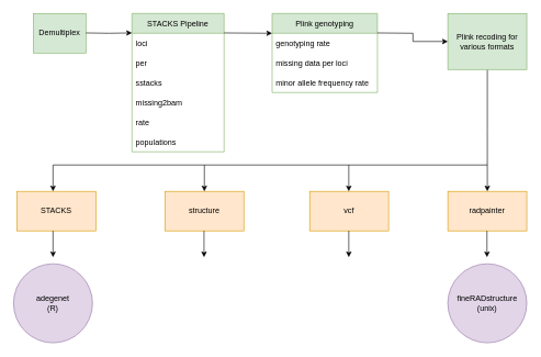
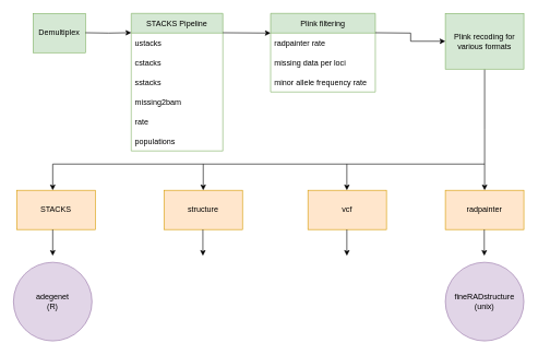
  <mxCell id="0" />
  <mxCell id="1" parent="0" />
  <mxCell id="2" value="STACKS Pipeline" style="swimlane;fontStyle=0;childLayout=stackLayout;horizontal=1;startSize=30;horizontalStack=0;resizeParent=1;resizeParentMax=0;resizeLast=0;collapsible=1;marginBottom=0;fillColor=#d5e8d4;strokeColor=#82b366;" vertex="1" parent="1"><mxGeometry x="200" y="20" width="140" height="210" as="geometry"><mxRectangle x="160" y="50" width="130" height="30" as="alternateBounds" /></mxGeometry></mxCell>
- <mxCell id="3" value="loci" style="text;strokeColor=none;fillColor=none;align=left;verticalAlign=middle;spacingLeft=4;spacingRight=4;overflow=hidden;points=[[0,0.5],[1,0.5]];portConstraint=eastwest;rotatable=0;" vertex="1" parent="2"><mxGeometry y="30" width="140" height="30" as="geometry" /></mxCell>
- <mxCell id="4" value="per" style="text;strokeColor=none;fillColor=none;align=left;verticalAlign=middle;spacingLeft=4;spacingRight=4;overflow=hidden;points=[[0,0.5],[1,0.5]];portConstraint=eastwest;rotatable=0;" vertex="1" parent="2"><mxGeometry y="60" width="140" height="30" as="geometry" /></mxCell>
+ <mxCell id="3" value="ustacks" style="text;strokeColor=none;fillColor=none;align=left;verticalAlign=middle;spacingLeft=4;spacingRight=4;overflow=hidden;points=[[0,0.5],[1,0.5]];portConstraint=eastwest;rotatable=0;" vertex="1" parent="2"><mxGeometry y="30" width="140" height="30" as="geometry" /></mxCell>
+ <mxCell id="4" value="cstacks" style="text;strokeColor=none;fillColor=none;align=left;verticalAlign=middle;spacingLeft=4;spacingRight=4;overflow=hidden;points=[[0,0.5],[1,0.5]];portConstraint=eastwest;rotatable=0;" vertex="1" parent="2"><mxGeometry y="60" width="140" height="30" as="geometry" /></mxCell>
  <mxCell id="5" value="sstacks" style="text;strokeColor=none;fillColor=none;align=left;verticalAlign=middle;spacingLeft=4;spacingRight=4;overflow=hidden;points=[[0,0.5],[1,0.5]];portConstraint=eastwest;rotatable=0;" vertex="1" parent="2"><mxGeometry y="90" width="140" height="30" as="geometry" /></mxCell>
  <mxCell id="6" value="missing2bam" style="text;strokeColor=none;fillColor=none;align=left;verticalAlign=middle;spacingLeft=4;spacingRight=4;overflow=hidden;points=[[0,0.5],[1,0.5]];portConstraint=eastwest;rotatable=0;" vertex="1" parent="2"><mxGeometry y="120" width="140" height="30" as="geometry" /></mxCell>
  <mxCell id="7" value="rate" style="text;strokeColor=none;fillColor=none;align=left;verticalAlign=middle;spacingLeft=4;spacingRight=4;overflow=hidden;points=[[0,0.5],[1,0.5]];portConstraint=eastwest;rotatable=0;" vertex="1" parent="2"><mxGeometry y="150" width="140" height="30" as="geometry" /></mxCell>
  <mxCell id="8" value="populations" style="text;strokeColor=none;fillColor=none;align=left;verticalAlign=middle;spacingLeft=4;spacingRight=4;overflow=hidden;points=[[0,0.5],[1,0.5]];portConstraint=eastwest;rotatable=0;" vertex="1" parent="2"><mxGeometry y="180" width="140" height="30" as="geometry" /></mxCell>
  <mxCell id="9" value="Demultiplex" style="rounded=0;whiteSpace=wrap;html=1;fillColor=#d5e8d4;strokeColor=#82b366;" vertex="1" parent="1"><mxGeometry x="50" y="20" width="80" height="60" as="geometry" /></mxCell>
- <mxCell id="10" value="Plink genotyping" style="swimlane;fontStyle=0;childLayout=stackLayout;horizontal=1;startSize=30;horizontalStack=0;resizeParent=1;resizeParentMax=0;resizeLast=0;collapsible=1;marginBottom=0;fillColor=#d5e8d4;strokeColor=#82b366;" vertex="1" parent="1"><mxGeometry x="413" y="20" width="160" height="120" as="geometry"><mxRectangle x="160" y="50" width="130" height="30" as="alternateBounds" /></mxGeometry></mxCell>
- <mxCell id="11" value="genotyping rate " style="text;strokeColor=none;fillColor=none;align=left;verticalAlign=middle;spacingLeft=4;spacingRight=4;overflow=hidden;points=[[0,0.5],[1,0.5]];portConstraint=eastwest;rotatable=0;" vertex="1" parent="10"><mxGeometry y="30" width="160" height="30" as="geometry" /></mxCell>
+ <mxCell id="10" value="Plink filtering" style="swimlane;fontStyle=0;childLayout=stackLayout;horizontal=1;startSize=30;horizontalStack=0;resizeParent=1;resizeParentMax=0;resizeLast=0;collapsible=1;marginBottom=0;fillColor=#d5e8d4;strokeColor=#82b366;" vertex="1" parent="1"><mxGeometry x="413" y="20" width="160" height="120" as="geometry"><mxRectangle x="160" y="50" width="130" height="30" as="alternateBounds" /></mxGeometry></mxCell>
+ <mxCell id="11" value="radpainter rate " style="text;strokeColor=none;fillColor=none;align=left;verticalAlign=middle;spacingLeft=4;spacingRight=4;overflow=hidden;points=[[0,0.5],[1,0.5]];portConstraint=eastwest;rotatable=0;" vertex="1" parent="10"><mxGeometry y="30" width="160" height="30" as="geometry" /></mxCell>
  <mxCell id="12" value="missing data per loci " style="text;strokeColor=none;fillColor=none;align=left;verticalAlign=middle;spacingLeft=4;spacingRight=4;overflow=hidden;points=[[0,0.5],[1,0.5]];portConstraint=eastwest;rotatable=0;" vertex="1" parent="10"><mxGeometry y="60" width="160" height="30" as="geometry" /></mxCell>
  <mxCell id="13" value="minor allele frequency rate" style="text;strokeColor=none;fillColor=none;align=left;verticalAlign=middle;spacingLeft=4;spacingRight=4;overflow=hidden;points=[[0,0.5],[1,0.5]];portConstraint=eastwest;rotatable=0;" vertex="1" parent="10"><mxGeometry y="90" width="160" height="30" as="geometry" /></mxCell>
  <mxCell id="14" style="edgeStyle=orthogonalEdgeStyle;rounded=0;orthogonalLoop=1;jettySize=auto;html=1;" edge="1" parent="1" source="15"><mxGeometry relative="1" as="geometry"><mxPoint x="740" y="290" as="targetPoint" /></mxGeometry></mxCell>
  <mxCell id="15" value="Plink recoding for various formats" style="rounded=0;whiteSpace=wrap;html=1;fillColor=#d5e8d4;strokeColor=#82b366;" vertex="1" parent="1"><mxGeometry x="680" y="20" width="120" height="85" as="geometry" /></mxCell>
  <mxCell id="16" value="" style="endArrow=classic;html=1;rounded=0;" edge="1" parent="1"><mxGeometry width="50" height="50" relative="1" as="geometry"><mxPoint x="740" y="250" as="sourcePoint" /><mxPoint x="80" y="290" as="targetPoint" /><Array as="points"><mxPoint x="80" y="250" /></Array></mxGeometry></mxCell>
  <mxCell id="17" value="STACKS" style="rounded=0;whiteSpace=wrap;html=1;fillColor=#ffe6cc;strokeColor=#d79b00;" vertex="1" parent="1"><mxGeometry x="25" y="290" width="120" height="60" as="geometry" /></mxCell>
  <mxCell id="18" style="edgeStyle=orthogonalEdgeStyle;rounded=0;orthogonalLoop=1;jettySize=auto;html=1;entryX=0;entryY=0.25;entryDx=0;entryDy=0;" edge="1" parent="1" target="10"><mxGeometry relative="1" as="geometry"><mxPoint x="400" y="49.5" as="targetPoint" /><mxPoint x="340" y="49.5" as="sourcePoint" /></mxGeometry></mxCell>
  <mxCell id="19" style="edgeStyle=orthogonalEdgeStyle;rounded=0;orthogonalLoop=1;jettySize=auto;html=1;entryX=0;entryY=0.5;entryDx=0;entryDy=0;" edge="1" parent="1" target="15"><mxGeometry relative="1" as="geometry"><mxPoint x="633" y="49.5" as="targetPoint" /><mxPoint x="573" y="49.5" as="sourcePoint" /></mxGeometry></mxCell>
  <mxCell id="20" style="edgeStyle=orthogonalEdgeStyle;rounded=0;orthogonalLoop=1;jettySize=auto;html=1;entryX=0;entryY=0.14;entryDx=0;entryDy=0;entryPerimeter=0;" edge="1" parent="1" target="2"><mxGeometry relative="1" as="geometry"><mxPoint x="190" y="49.5" as="targetPoint" /><mxPoint x="130" y="49.5" as="sourcePoint" /></mxGeometry></mxCell>
  <mxCell id="21" value="structure" style="rounded=0;whiteSpace=wrap;html=1;fillColor=#ffe6cc;strokeColor=#d79b00;" vertex="1" parent="1"><mxGeometry x="250" y="290" width="120" height="60" as="geometry" /></mxCell>
  <mxCell id="22" value="vcf" style="rounded=0;whiteSpace=wrap;html=1;fillColor=#ffe6cc;strokeColor=#d79b00;" vertex="1" parent="1"><mxGeometry x="470" y="290" width="120" height="60" as="geometry" /></mxCell>
  <mxCell id="23" value="radpainter" style="rounded=0;whiteSpace=wrap;html=1;fillColor=#ffe6cc;strokeColor=#d79b00;" vertex="1" parent="1"><mxGeometry x="680" y="290" width="120" height="60" as="geometry" /></mxCell>
  <mxCell id="24" value="" style="endArrow=classic;html=1;rounded=0;" edge="1" parent="1" target="21"><mxGeometry width="50" height="50" relative="1" as="geometry"><mxPoint x="310" y="250" as="sourcePoint" /><mxPoint x="440" y="270" as="targetPoint" /></mxGeometry></mxCell>
  <mxCell id="25" value="" style="endArrow=classic;html=1;rounded=0;" edge="1" parent="1"><mxGeometry width="50" height="50" relative="1" as="geometry"><mxPoint x="529.5" y="250" as="sourcePoint" /><mxPoint x="529.5" y="290" as="targetPoint" /></mxGeometry></mxCell>
  <mxCell id="26" value="" style="endArrow=classic;html=1;rounded=0;" edge="1" parent="1"><mxGeometry width="50" height="50" relative="1" as="geometry"><mxPoint x="80" y="350" as="sourcePoint" /><mxPoint x="80" y="390" as="targetPoint" /></mxGeometry></mxCell>
  <mxCell id="27" value="" style="endArrow=classic;html=1;rounded=0;" edge="1" parent="1"><mxGeometry width="50" height="50" relative="1" as="geometry"><mxPoint x="309.5" y="350" as="sourcePoint" /><mxPoint x="309.5" y="390" as="targetPoint" /></mxGeometry></mxCell>
  <mxCell id="28" value="" style="endArrow=classic;html=1;rounded=0;" edge="1" parent="1"><mxGeometry width="50" height="50" relative="1" as="geometry"><mxPoint x="529.5" y="350" as="sourcePoint" /><mxPoint x="529.5" y="390" as="targetPoint" /></mxGeometry></mxCell>
  <mxCell id="29" value="" style="endArrow=classic;html=1;rounded=0;" edge="1" parent="1"><mxGeometry width="50" height="50" relative="1" as="geometry"><mxPoint x="739.5" y="350" as="sourcePoint" /><mxPoint x="739.5" y="390" as="targetPoint" /></mxGeometry></mxCell>
  <mxCell id="30" value="fineRADstructure&lt;br&gt;(unix)" style="ellipse;whiteSpace=wrap;html=1;aspect=fixed;fillColor=#e1d5e7;strokeColor=#9673a6;" vertex="1" parent="1"><mxGeometry x="680" y="400" width="120" height="120" as="geometry" /></mxCell>
  <mxCell id="31" value="adegenet&lt;br&gt;(R)" style="ellipse;whiteSpace=wrap;html=1;aspect=fixed;fillColor=#e1d5e7;strokeColor=#9673a6;" vertex="1" parent="1"><mxGeometry x="20" y="400" width="120" height="120" as="geometry" /></mxCell>
